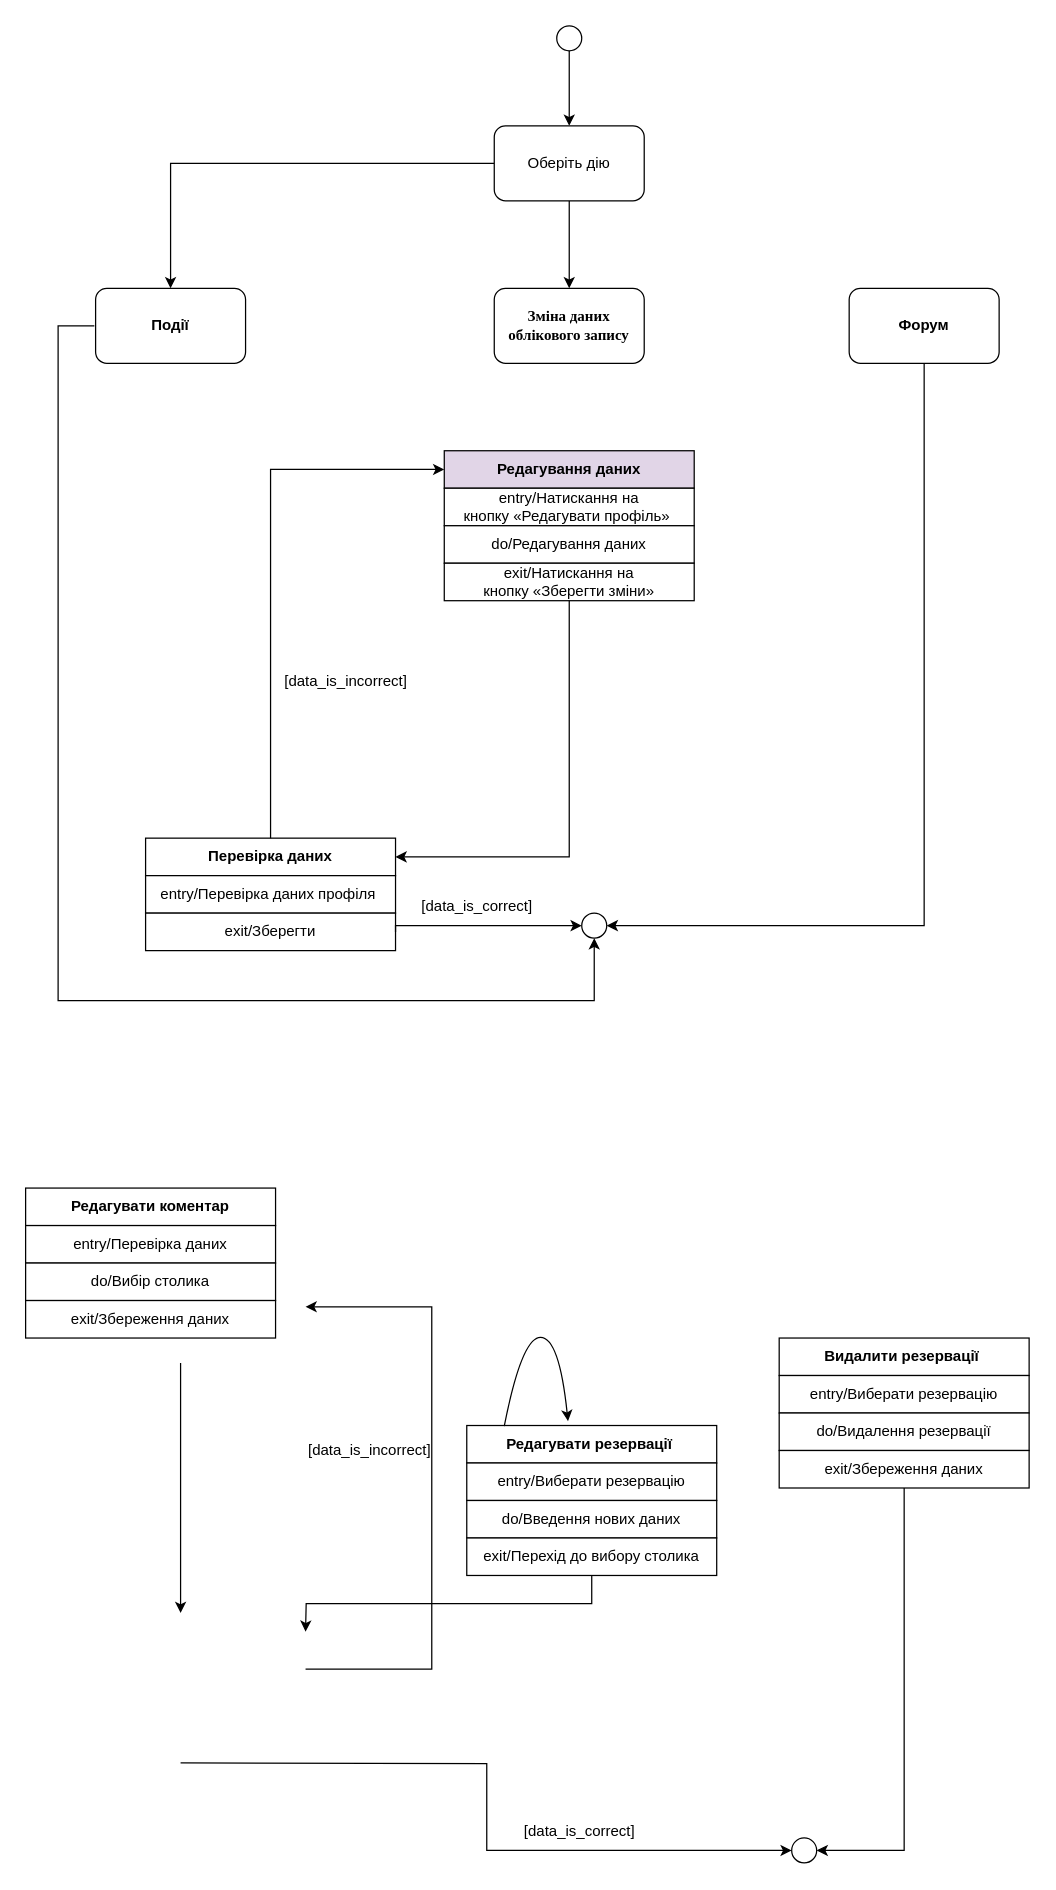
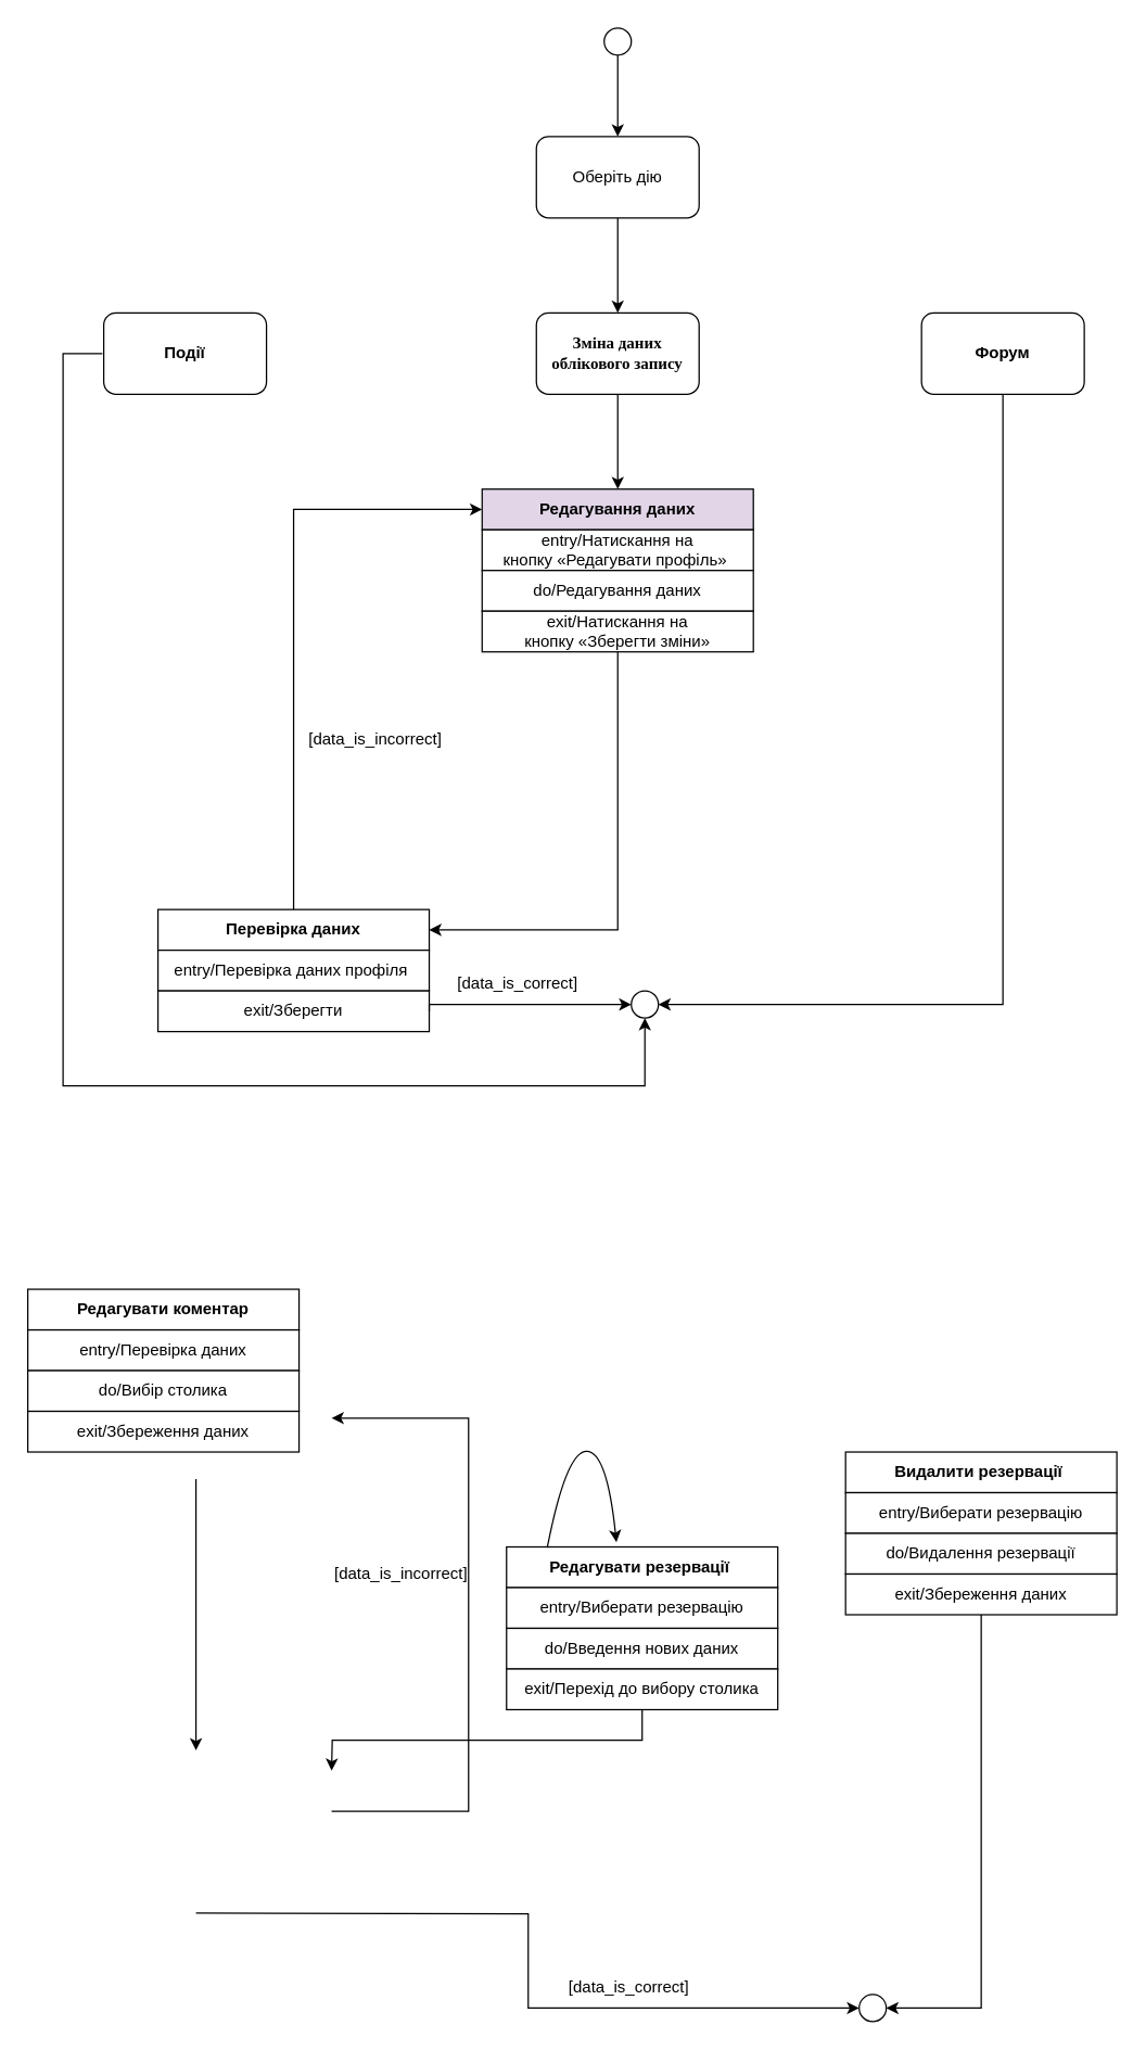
  <mxCell id="0" />
  <mxCell id="1" parent="0" />
  <mxCell id="2" style="edgeStyle=orthogonalEdgeStyle;rounded=0;orthogonalLoop=1;jettySize=auto;html=1;exitX=0.5;exitY=1;exitDx=0;exitDy=0;entryX=0.5;entryY=0;entryDx=0;entryDy=0;" edge="1" parent="1" source="3" target="6"><mxGeometry relative="1" as="geometry" /></mxCell>
  <mxCell id="3" value="" style="ellipse;whiteSpace=wrap;html=1;aspect=fixed;" vertex="1" parent="1"><mxGeometry x="445" y="20" width="20" height="20" as="geometry" /></mxCell>
  <mxCell id="4" style="edgeStyle=orthogonalEdgeStyle;rounded=0;orthogonalLoop=1;jettySize=auto;html=1;exitX=0.5;exitY=1;exitDx=0;exitDy=0;entryX=0.5;entryY=0;entryDx=0;entryDy=0;" edge="1" parent="1" source="6" target="35"><mxGeometry relative="1" as="geometry" /></mxCell>
- <mxCell id="5" style="edgeStyle=orthogonalEdgeStyle;rounded=0;orthogonalLoop=1;jettySize=auto;html=1;exitX=0;exitY=0.5;exitDx=0;exitDy=0;entryX=0.5;entryY=0;entryDx=0;entryDy=0;" edge="1" parent="1" source="6" target="31"><mxGeometry relative="1" as="geometry" /></mxCell>
  <mxCell id="6" value="Оберіть дію" style="rounded=1;whiteSpace=wrap;html=1;" vertex="1" parent="1"><mxGeometry x="395" y="100" width="120" height="60" as="geometry" /></mxCell>
  <mxCell id="7" value="&lt;b&gt;Видалити&amp;nbsp;&lt;/b&gt;&lt;b&gt;р&lt;/b&gt;&lt;b&gt;езервації&amp;nbsp;&lt;/b&gt;" style="rounded=0;whiteSpace=wrap;html=1;" vertex="1" parent="1"><mxGeometry x="623" y="1070" width="200" height="30" as="geometry" /></mxCell>
  <mxCell id="8" value="entry/Виберати резервацію" style="rounded=0;whiteSpace=wrap;html=1;" vertex="1" parent="1"><mxGeometry x="623" y="1100" width="200" height="30" as="geometry" /></mxCell>
  <mxCell id="9" value="&lt;span style=&quot;text-wrap: nowrap;&quot;&gt;do/Видалення&amp;nbsp;&lt;/span&gt;резервації" style="rounded=0;whiteSpace=wrap;html=1;" vertex="1" parent="1"><mxGeometry x="623" y="1130" width="200" height="30" as="geometry" /></mxCell>
  <mxCell id="10" style="edgeStyle=orthogonalEdgeStyle;rounded=0;orthogonalLoop=1;jettySize=auto;html=1;exitX=0.5;exitY=1;exitDx=0;exitDy=0;entryX=1;entryY=0.5;entryDx=0;entryDy=0;" edge="1" parent="1" source="11" target="17"><mxGeometry relative="1" as="geometry"><mxPoint x="553" y="1420" as="targetPoint" /></mxGeometry></mxCell>
  <mxCell id="11" value="&lt;span style=&quot;text-wrap: nowrap;&quot;&gt;exit/Збереження даних&lt;/span&gt;" style="rounded=0;whiteSpace=wrap;html=1;" vertex="1" parent="1"><mxGeometry x="623" y="1160" width="200" height="30" as="geometry" /></mxCell>
  <mxCell id="12" value="" style="group" vertex="1" connectable="0" parent="1"><mxGeometry x="373" y="1140" width="200" height="120" as="geometry" /></mxCell>
  <mxCell id="13" value="&lt;b&gt;Редагувати р&lt;/b&gt;&lt;b&gt;езервації&amp;nbsp;&lt;/b&gt;" style="rounded=0;whiteSpace=wrap;html=1;" vertex="1" parent="12"><mxGeometry width="200" height="30" as="geometry" /></mxCell>
  <mxCell id="14" value="entry/Виберати резервацію" style="rounded=0;whiteSpace=wrap;html=1;" vertex="1" parent="12"><mxGeometry y="30" width="200" height="30" as="geometry" /></mxCell>
  <mxCell id="15" value="&lt;span style=&quot;text-wrap: nowrap;&quot;&gt;do/Введення нових даних&lt;/span&gt;" style="rounded=0;whiteSpace=wrap;html=1;" vertex="1" parent="12"><mxGeometry y="60" width="200" height="30" as="geometry" /></mxCell>
  <mxCell id="16" value="&lt;span style=&quot;text-wrap: nowrap;&quot;&gt;exit/&lt;/span&gt;&lt;span style=&quot;text-wrap: nowrap;&quot;&gt;Перехід до вибору столика&lt;/span&gt;" style="rounded=0;whiteSpace=wrap;html=1;" vertex="1" parent="12"><mxGeometry y="90" width="200" height="30" as="geometry" /></mxCell>
  <mxCell id="17" value="" style="ellipse;whiteSpace=wrap;html=1;aspect=fixed;" vertex="1" parent="1"><mxGeometry x="633" y="1470" width="20" height="20" as="geometry" /></mxCell>
  <mxCell id="18" value="" style="curved=1;endArrow=classic;html=1;rounded=0;exitX=0.18;exitY=0.033;exitDx=0;exitDy=0;exitPerimeter=0;entryX=0.435;entryY=-0.1;entryDx=0;entryDy=0;entryPerimeter=0;" edge="1" parent="1"><mxGeometry width="50" height="50" relative="1" as="geometry"><mxPoint x="403" y="1140.5" as="sourcePoint" /><mxPoint x="454" y="1136.5" as="targetPoint" /><Array as="points"><mxPoint x="417" y="1069.5" /><mxPoint x="447" y="1069.5" /></Array></mxGeometry></mxCell>
  <mxCell id="19" value="[data_is_incorrect]" style="text;html=1;align=center;verticalAlign=middle;resizable=0;points=[];autosize=1;strokeColor=none;fillColor=none;" vertex="1" parent="1"><mxGeometry x="235" y="1145" width="120" height="30" as="geometry" /></mxCell>
  <mxCell id="20" value="[data_is_correct]" style="text;html=1;align=center;verticalAlign=middle;resizable=0;points=[];autosize=1;strokeColor=none;fillColor=none;" vertex="1" parent="1"><mxGeometry x="408" y="1450" width="110" height="30" as="geometry" /></mxCell>
  <mxCell id="21" style="edgeStyle=orthogonalEdgeStyle;rounded=0;orthogonalLoop=1;jettySize=auto;html=1;exitX=0.5;exitY=1;exitDx=0;exitDy=0;entryX=0.5;entryY=0;entryDx=0;entryDy=0;" edge="1" parent="1"><mxGeometry relative="1" as="geometry"><mxPoint x="144" y="1290" as="targetPoint" /><mxPoint x="144" y="1090" as="sourcePoint" /></mxGeometry></mxCell>
  <mxCell id="22" value="" style="group" vertex="1" connectable="0" parent="1"><mxGeometry x="20" y="950" width="200" height="120" as="geometry" /></mxCell>
  <mxCell id="23" value="&lt;b&gt;Редагувати коментар&lt;/b&gt;" style="rounded=0;whiteSpace=wrap;html=1;" vertex="1" parent="22"><mxGeometry width="200" height="30" as="geometry" /></mxCell>
  <mxCell id="24" value="entry/Перевірка даних" style="rounded=0;whiteSpace=wrap;html=1;" vertex="1" parent="22"><mxGeometry y="30" width="200" height="30" as="geometry" /></mxCell>
  <mxCell id="25" value="&lt;span style=&quot;text-wrap: nowrap;&quot;&gt;do/Вибір столика&lt;/span&gt;" style="rounded=0;whiteSpace=wrap;html=1;" vertex="1" parent="22"><mxGeometry y="60" width="200" height="30" as="geometry" /></mxCell>
  <mxCell id="26" value="&lt;span style=&quot;text-wrap: nowrap;&quot;&gt;exit/Збереження даних&lt;/span&gt;" style="rounded=0;whiteSpace=wrap;html=1;" vertex="1" parent="22"><mxGeometry y="90" width="200" height="30" as="geometry" /></mxCell>
  <mxCell id="27" style="edgeStyle=orthogonalEdgeStyle;rounded=0;orthogonalLoop=1;jettySize=auto;html=1;exitX=1;exitY=0.5;exitDx=0;exitDy=0;entryX=1;entryY=0.5;entryDx=0;entryDy=0;" edge="1" parent="1"><mxGeometry relative="1" as="geometry"><Array as="points"><mxPoint x="345" y="1335" /><mxPoint x="345" y="1045" /></Array><mxPoint x="244" y="1335" as="sourcePoint" /><mxPoint x="244" y="1045" as="targetPoint" /></mxGeometry></mxCell>
  <mxCell id="28" style="edgeStyle=orthogonalEdgeStyle;rounded=0;orthogonalLoop=1;jettySize=auto;html=1;exitX=0.5;exitY=1;exitDx=0;exitDy=0;entryX=0;entryY=0.5;entryDx=0;entryDy=0;" edge="1" parent="1" target="17"><mxGeometry relative="1" as="geometry"><mxPoint x="144" y="1410" as="sourcePoint" /></mxGeometry></mxCell>
  <mxCell id="29" style="edgeStyle=orthogonalEdgeStyle;rounded=0;orthogonalLoop=1;jettySize=auto;html=1;exitX=0.5;exitY=1;exitDx=0;exitDy=0;entryX=1;entryY=0.5;entryDx=0;entryDy=0;" edge="1" parent="1" source="16"><mxGeometry relative="1" as="geometry"><mxPoint x="244" y="1305" as="targetPoint" /></mxGeometry></mxCell>
  <mxCell id="30" style="edgeStyle=orthogonalEdgeStyle;rounded=0;orthogonalLoop=1;jettySize=auto;html=1;exitX=0;exitY=0.5;exitDx=0;exitDy=0;entryX=0.5;entryY=1;entryDx=0;entryDy=0;" edge="1" parent="1" target="41"><mxGeometry relative="1" as="geometry"><mxPoint x="446" y="760" as="targetPoint" /><mxPoint x="74.99" y="260" as="sourcePoint" /><Array as="points"><mxPoint x="46" y="260" /><mxPoint x="46" y="800" /><mxPoint x="475" y="800" /></Array></mxGeometry></mxCell>
  <mxCell id="31" value="Події" style="rounded=1;whiteSpace=wrap;html=1;fontStyle=1" vertex="1" parent="1"><mxGeometry x="76" y="230" width="120" height="60" as="geometry" /></mxCell>
  <mxCell id="32" style="edgeStyle=orthogonalEdgeStyle;rounded=0;orthogonalLoop=1;jettySize=auto;html=1;exitX=0.5;exitY=1;exitDx=0;exitDy=0;entryX=1;entryY=0.5;entryDx=0;entryDy=0;" edge="1" parent="1" source="33" target="41"><mxGeometry relative="1" as="geometry" /></mxCell>
  <mxCell id="33" value="Форум" style="rounded=1;whiteSpace=wrap;html=1;fontStyle=1" vertex="1" parent="1"><mxGeometry x="679" y="230" width="120" height="60" as="geometry" /></mxCell>
+ <mxCell id="34" style="edgeStyle=orthogonalEdgeStyle;rounded=0;orthogonalLoop=1;jettySize=auto;html=1;exitX=0.5;exitY=1;exitDx=0;exitDy=0;entryX=0.5;entryY=0;entryDx=0;entryDy=0;" edge="1" parent="1" source="35" target="37"><mxGeometry relative="1" as="geometry"><mxPoint x="216" y="400" as="targetPoint" /></mxGeometry></mxCell>
  <mxCell id="35" value="&lt;p class=&quot;MsoNormal&quot;&gt;&lt;b&gt;&lt;span style=&quot;mso-spacerun:'yes';font-family:'Times New Roman';mso-fareast-font-family:Calibri;&lt;br/&gt;mso-ansi-font-weight:bold;mso-bidi-font-weight:normal;font-size:18,0000pt;&quot;&gt;Зміна даних облікового запису&lt;/span&gt;&lt;/b&gt;&lt;/p&gt;" style="rounded=1;whiteSpace=wrap;html=1;" vertex="1" parent="1"><mxGeometry x="395" y="230" width="120" height="60" as="geometry" /></mxCell>
  <mxCell id="36" value="" style="group" vertex="1" connectable="0" parent="1"><mxGeometry x="355" y="360" width="200" height="120" as="geometry" /></mxCell>
  <mxCell id="37" value="&lt;b&gt;Редагування даних&lt;/b&gt;" style="rounded=0;whiteSpace=wrap;html=1;fillColor=#e1d5e7;" vertex="1" parent="36"><mxGeometry width="200" height="30" as="geometry" /></mxCell>
  <mxCell id="38" value="entry/Натискання на кнопку&amp;nbsp;«Редагувати профіль»&amp;nbsp;" style="rounded=0;whiteSpace=wrap;html=1;" vertex="1" parent="36"><mxGeometry y="30" width="200" height="30" as="geometry" /></mxCell>
  <mxCell id="39" value="&lt;span style=&quot;text-wrap: nowrap;&quot;&gt;do/Редагування даних&lt;/span&gt;" style="rounded=0;whiteSpace=wrap;html=1;" vertex="1" parent="36"><mxGeometry y="60" width="200" height="30" as="geometry" /></mxCell>
  <mxCell id="40" value="&lt;span style=&quot;text-wrap: nowrap;&quot;&gt;exit/&lt;/span&gt;Натискання на кнопку&amp;nbsp;«Зберегти зміни»" style="rounded=0;whiteSpace=wrap;html=1;" vertex="1" parent="36"><mxGeometry y="90" width="200" height="30" as="geometry" /></mxCell>
  <mxCell id="41" value="" style="ellipse;whiteSpace=wrap;html=1;aspect=fixed;" vertex="1" parent="1"><mxGeometry x="465" y="730" width="20" height="20" as="geometry" /></mxCell>
  <mxCell id="42" value="[data_is_correct]" style="text;html=1;align=center;verticalAlign=middle;resizable=0;points=[];autosize=1;strokeColor=none;fillColor=none;" vertex="1" parent="1"><mxGeometry x="326" y="710" width="110" height="30" as="geometry" /></mxCell>
  <mxCell id="43" value="[data_is_incorrect]" style="text;html=1;align=center;verticalAlign=middle;resizable=0;points=[];autosize=1;strokeColor=none;fillColor=none;" vertex="1" parent="1"><mxGeometry x="216" y="530" width="120" height="30" as="geometry" /></mxCell>
  <mxCell id="44" value="" style="group" vertex="1" connectable="0" parent="1"><mxGeometry x="116" y="670" width="200" height="120" as="geometry" /></mxCell>
  <mxCell id="45" value="&lt;b&gt;Перевірка даних&lt;/b&gt;" style="rounded=0;whiteSpace=wrap;html=1;" vertex="1" parent="44"><mxGeometry width="200" height="30" as="geometry" /></mxCell>
  <mxCell id="46" value="entry/Перевірка даних профіля&amp;nbsp;" style="rounded=0;whiteSpace=wrap;html=1;" vertex="1" parent="44"><mxGeometry y="30" width="200" height="30" as="geometry" /></mxCell>
  <mxCell id="47" value="&lt;span style=&quot;text-wrap: nowrap;&quot;&gt;exit/&lt;/span&gt;Зберегти" style="rounded=0;whiteSpace=wrap;html=1;" vertex="1" parent="44"><mxGeometry y="60" width="200" height="30" as="geometry" /></mxCell>
  <mxCell id="48" style="edgeStyle=orthogonalEdgeStyle;rounded=0;orthogonalLoop=1;jettySize=auto;html=1;entryX=0;entryY=0.5;entryDx=0;entryDy=0;" edge="1" parent="1" source="45" target="37"><mxGeometry relative="1" as="geometry"><Array as="points"><mxPoint x="216" y="375" /></Array></mxGeometry></mxCell>
  <mxCell id="49" style="edgeStyle=orthogonalEdgeStyle;rounded=0;orthogonalLoop=1;jettySize=auto;html=1;exitX=1;exitY=0.5;exitDx=0;exitDy=0;entryX=0;entryY=0.5;entryDx=0;entryDy=0;" edge="1" parent="1" source="47" target="41"><mxGeometry relative="1" as="geometry"><Array as="points"><mxPoint x="316" y="740" /></Array></mxGeometry></mxCell>
  <mxCell id="50" style="edgeStyle=orthogonalEdgeStyle;rounded=0;orthogonalLoop=1;jettySize=auto;html=1;exitX=0.5;exitY=1;exitDx=0;exitDy=0;entryX=1;entryY=0.5;entryDx=0;entryDy=0;" edge="1" parent="1" source="40" target="45"><mxGeometry relative="1" as="geometry" /></mxCell>
